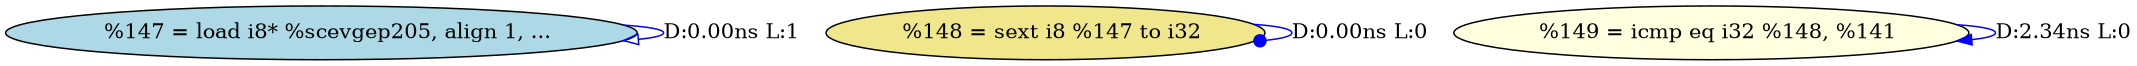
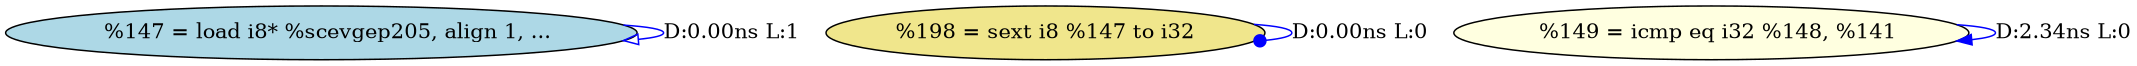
  digraph {
    node [style=filled]
    edge [color=blue]
    n1 [label="  %147 = load i8* %scevgep205, align 1, ..." fillcolor=lightblue]
-   n2 [label="  %148 = sext i8 %147 to i32" fillcolor=khaki]
+   n2 [label="%198 = sext i8 %147 to i32" fillcolor=khaki]
    n3 [label="  %149 = icmp eq i32 %148, %141" fillcolor=lightyellow]
    n1 -> n1 [label="D:0.00ns L:1" arrowhead=onormal]
    n2 -> n2 [label="D:0.00ns L:0" arrowhead=dot]
    n3 -> n3 [label="D:2.34ns L:0" arrowhead=normal]
  }
